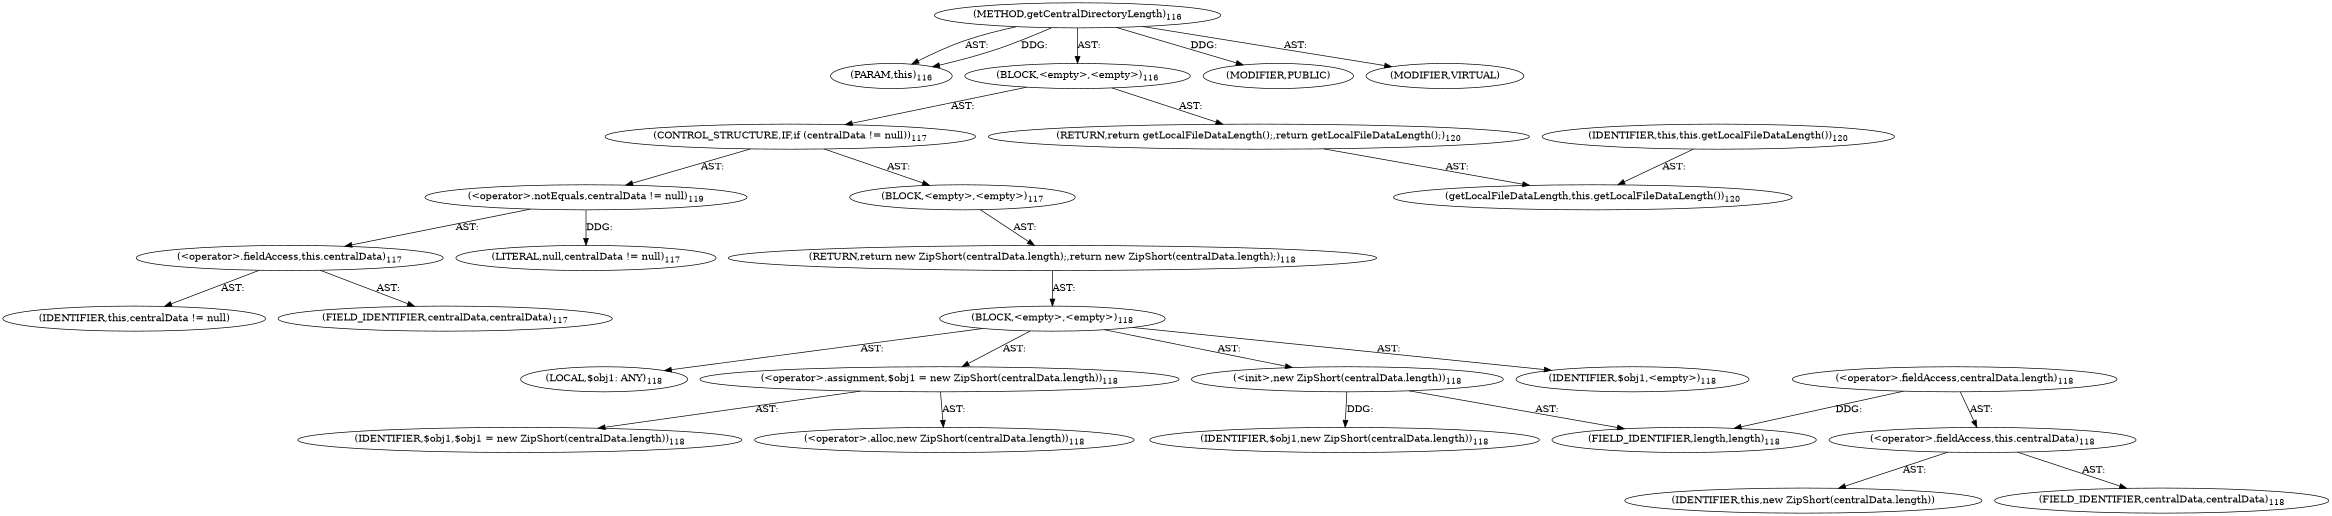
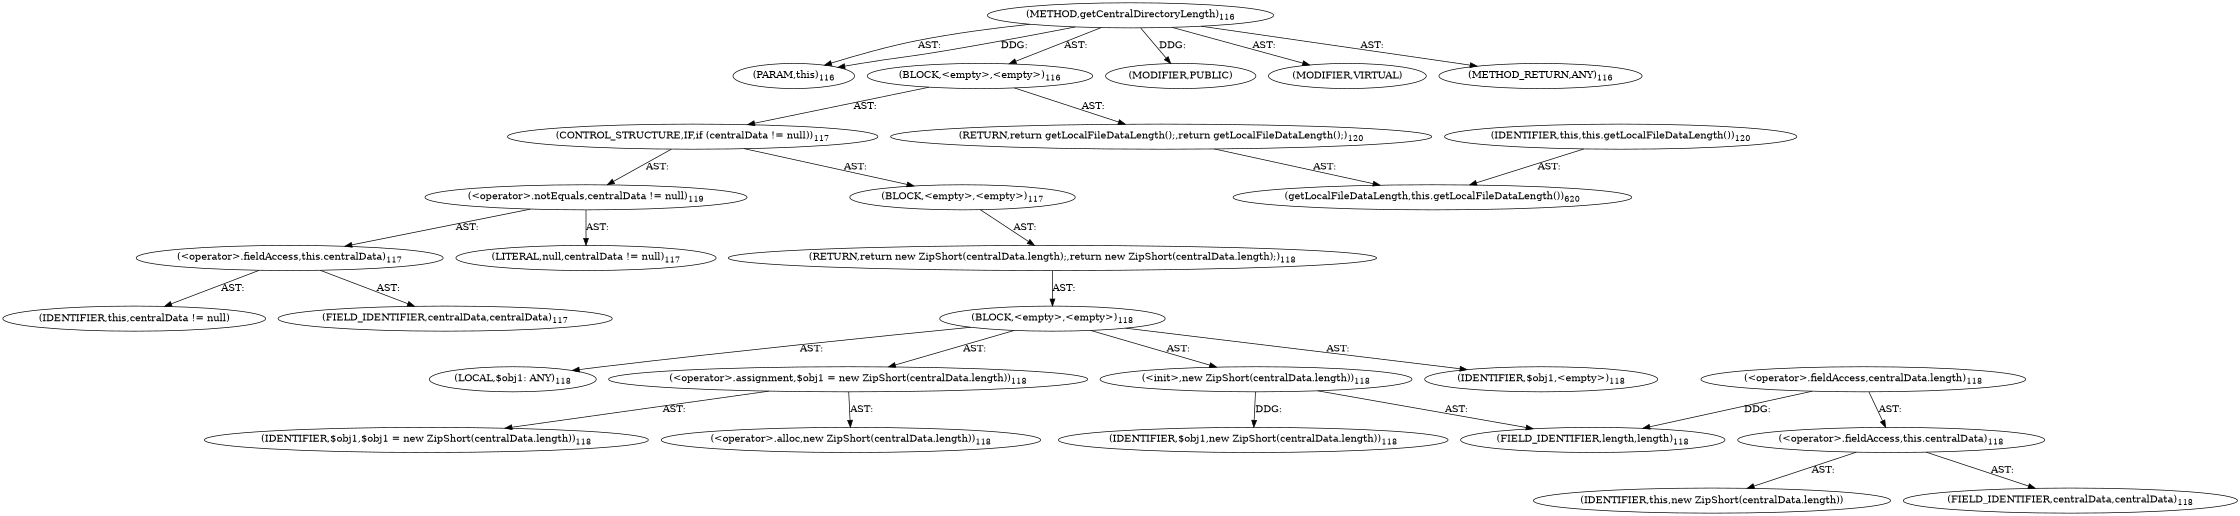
  digraph {
    n1 [label=<(METHOD,getCentralDirectoryLength)<SUB>116</SUB>>]
    n2 [label=<(PARAM,this)<SUB>116</SUB>>]
    n3 [label=<(BLOCK,&lt;empty&gt;,&lt;empty&gt;)<SUB>116</SUB>>]
    n4 [label=<(MODIFIER,PUBLIC)>]
    n5 [label=<(MODIFIER,VIRTUAL)>]
+   n6 [label=<(METHOD_RETURN,ANY)<SUB>116</SUB>>]
    n7 [label=<(CONTROL_STRUCTURE,IF,if (centralData != null))<SUB>117</SUB>>]
    n8 [label=<(RETURN,return getLocalFileDataLength();,return getLocalFileDataLength();)<SUB>120</SUB>>]
    n9 [label=<(&lt;operator&gt;.notEquals,centralData != null)<SUB>119</SUB>>]
    n10 [label=<(BLOCK,&lt;empty&gt;,&lt;empty&gt;)<SUB>117</SUB>>]
-   n11 [label=<(getLocalFileDataLength,this.getLocalFileDataLength())<SUB>120</SUB>>]
+   n11 [label=<(getLocalFileDataLength,this.getLocalFileDataLength())<SUB>620</SUB>>]
    n12 [label=<(&lt;operator&gt;.fieldAccess,this.centralData)<SUB>117</SUB>>]
    n13 [label=<(LITERAL,null,centralData != null)<SUB>117</SUB>>]
    n14 [label=<(RETURN,return new ZipShort(centralData.length);,return new ZipShort(centralData.length);)<SUB>118</SUB>>]
    n15 [label=<(IDENTIFIER,this,centralData != null)>]
    n16 [label=<(FIELD_IDENTIFIER,centralData,centralData)<SUB>117</SUB>>]
    n17 [label=<(BLOCK,&lt;empty&gt;,&lt;empty&gt;)<SUB>118</SUB>>]
    n18 [label=<(LOCAL,$obj1: ANY)<SUB>118</SUB>>]
    n19 [label=<(&lt;operator&gt;.assignment,$obj1 = new ZipShort(centralData.length))<SUB>118</SUB>>]
    n20 [label=<(&lt;init&gt;,new ZipShort(centralData.length))<SUB>118</SUB>>]
    n21 [label=<(IDENTIFIER,$obj1,&lt;empty&gt;)<SUB>118</SUB>>]
    n22 [label=<(IDENTIFIER,$obj1,$obj1 = new ZipShort(centralData.length))<SUB>118</SUB>>]
    n23 [label=<(&lt;operator&gt;.alloc,new ZipShort(centralData.length))<SUB>118</SUB>>]
    n24 [label=<(IDENTIFIER,$obj1,new ZipShort(centralData.length))<SUB>118</SUB>>]
    n25 [label=<(FIELD_IDENTIFIER,length,length)<SUB>118</SUB>>]
    n26 [label=<(&lt;operator&gt;.fieldAccess,centralData.length)<SUB>118</SUB>>]
    n27 [label=<(&lt;operator&gt;.fieldAccess,this.centralData)<SUB>118</SUB>>]
    n28 [label=<(IDENTIFIER,this,new ZipShort(centralData.length))>]
    n29 [label=<(FIELD_IDENTIFIER,centralData,centralData)<SUB>118</SUB>>]
    n30 [label=<(IDENTIFIER,this,this.getLocalFileDataLength())<SUB>120</SUB>>]
    n1 -> n2 [label="AST: "]
    n1 -> n2 [label="DDG: "]
    n1 -> n3 [label="AST: "]
    n1 -> n4 [label="DDG: "]
    n1 -> n5 [label="AST: "]
+   n1 -> n6 [label="AST: "]
    n3 -> n7 [label="AST: "]
    n3 -> n8 [label="AST: "]
    n7 -> n9 [label="AST: "]
    n7 -> n10 [label="AST: "]
    n8 -> n11 [label="AST: "]
    n9 -> n12 [label="AST: "]
-   n9 -> n13 [label="DDG: "]
+   n9 -> n13 [label="AST: "]
    n10 -> n14 [label="AST: "]
    n12 -> n15 [label="AST: "]
    n12 -> n16 [label="AST: "]
    n14 -> n17 [label="AST: "]
    n17 -> n18 [label="AST: "]
    n17 -> n19 [label="AST: "]
    n17 -> n20 [label="AST: "]
    n17 -> n21 [label="AST: "]
    n19 -> n22 [label="AST: "]
    n19 -> n23 [label="AST: "]
    n20 -> n24 [label="DDG: "]
    n20 -> n25 [label="AST: "]
    n26 -> n25 [label="DDG: "]
    n26 -> n27 [label="AST: "]
    n27 -> n28 [label="AST: "]
    n27 -> n29 [label="AST: "]
    n30 -> n11 [label="AST: "]
  }
